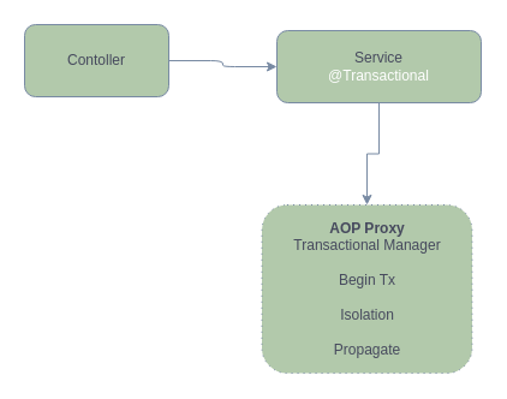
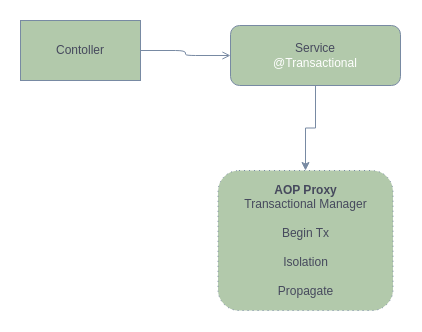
  <mxCell id="0" />
  <mxCell id="1" parent="0" />
- <mxCell id="2" value="" style="edgeStyle=orthogonalEdgeStyle;rounded=1;orthogonalLoop=1;jettySize=auto;html=1;labelBackgroundColor=none;strokeColor=#788AA3;fontColor=default;" edge="1" parent="1" source="3" target="5"><mxGeometry relative="1" as="geometry" /></mxCell>
- <mxCell id="3" value="Contoller" style="rounded=1;whiteSpace=wrap;html=1;labelBackgroundColor=none;fillColor=#B2C9AB;strokeColor=#788AA3;fontColor=#46495D;" vertex="1" parent="1"><mxGeometry x="20" y="20" width="120" height="60" as="geometry" /></mxCell>
+ <mxCell id="2" value="" style="edgeStyle=orthogonalEdgeStyle;rounded=1;orthogonalLoop=1;jettySize=auto;html=1;labelBackgroundColor=none;strokeColor=#788AA3;fontColor=default;endArrow=open;" edge="1" parent="1" source="3" target="5"><mxGeometry relative="1" as="geometry" /></mxCell>
+ <mxCell id="3" value="Contoller" style="whiteSpace=wrap;html=1;labelBackgroundColor=none;fillColor=#B2C9AB;strokeColor=#788AA3;fontColor=#46495D;rounded=0;" vertex="1" parent="1"><mxGeometry x="20" y="20" width="120" height="60" as="geometry" /></mxCell>
  <mxCell id="4" value="" style="edgeStyle=orthogonalEdgeStyle;rounded=0;orthogonalLoop=1;jettySize=auto;html=1;strokeColor=#788AA3;fontColor=#46495D;fillColor=#B2C9AB;" edge="1" parent="1" source="5" target="6"><mxGeometry relative="1" as="geometry" /></mxCell>
  <mxCell id="5" value="&lt;div&gt;Service&lt;/div&gt;&lt;div&gt;&lt;span style=&quot;color: rgb(255, 255, 255);&quot;&gt;@Transactional&lt;/span&gt;&lt;/div&gt;" style="whiteSpace=wrap;html=1;rounded=1;labelBackgroundColor=none;fillColor=#B2C9AB;strokeColor=#788AA3;fontColor=#46495D;" vertex="1" parent="1"><mxGeometry x="230" y="25" width="170" height="60" as="geometry" /></mxCell>
  <mxCell id="6" value="&lt;div&gt;&lt;b&gt;AOP Proxy&lt;/b&gt;&lt;/div&gt;&lt;div&gt;Transactional Manager&lt;/div&gt;&lt;div&gt;&lt;br&gt;&lt;/div&gt;&amp;nbsp;Begin Tx&amp;nbsp;&lt;br&gt;&lt;div&gt;&amp;nbsp;&lt;/div&gt;&lt;div&gt;Isolation&lt;/div&gt;&lt;div&gt;&amp;nbsp; &amp;nbsp;&lt;/div&gt;&lt;div&gt;Propagate&lt;/div&gt;" style="whiteSpace=wrap;html=1;fillColor=#B2C9AB;strokeColor=#788AA3;fontColor=#46495D;rounded=1;labelBackgroundColor=none;dashed=1;dashPattern=1 4;" vertex="1" parent="1"><mxGeometry x="217.5" y="170" width="175" height="140" as="geometry" /></mxCell>
